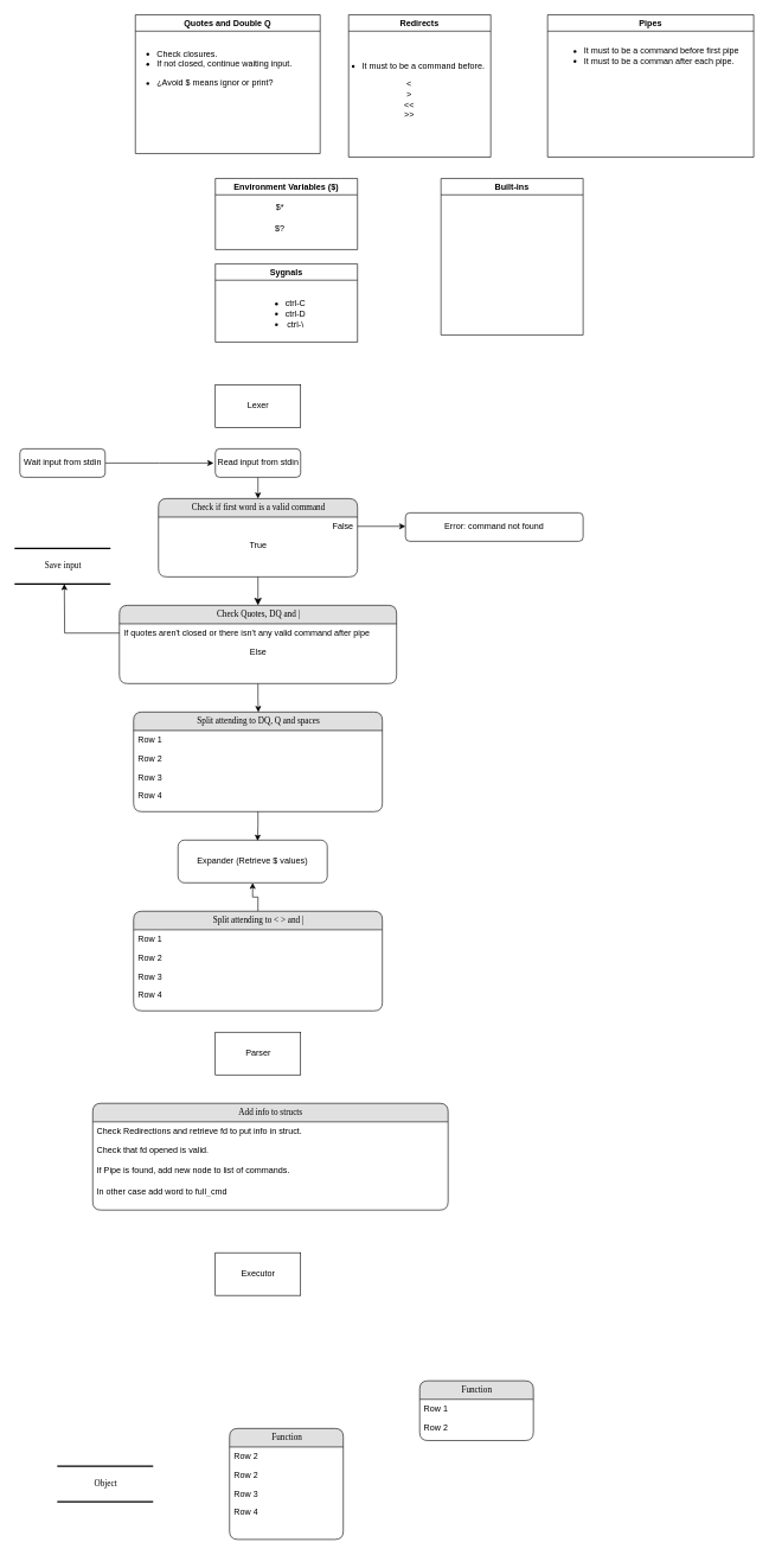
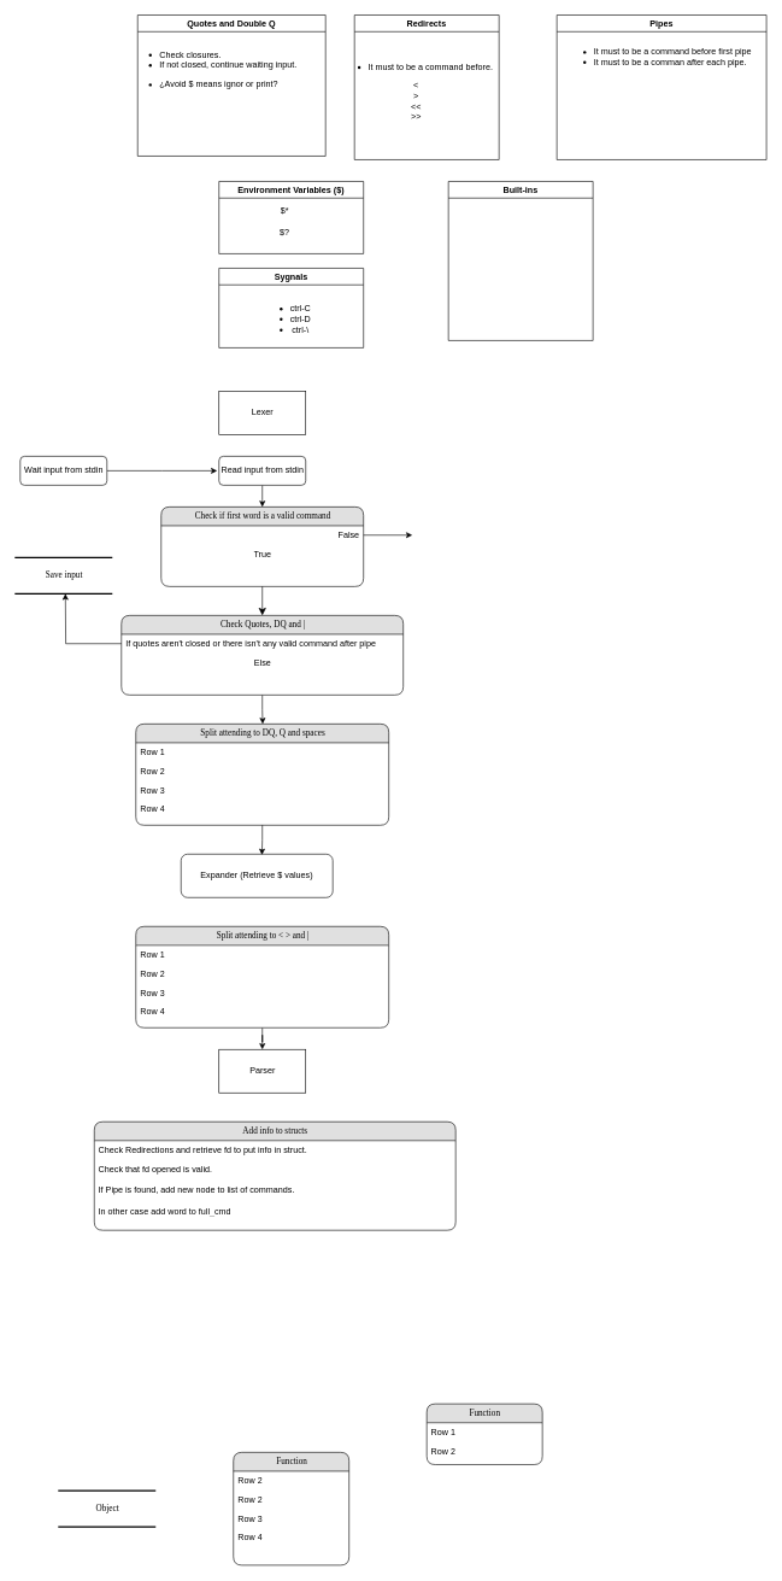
  <mxCell id="0" />
  <mxCell id="1" parent="0" />
  <mxCell id="2" value="Save input" style="html=1;rounded=0;shadow=0;comic=0;labelBackgroundColor=none;strokeWidth=2;fontFamily=Verdana;fontSize=12;align=center;shape=mxgraph.ios7ui.horLines;" parent="1" vertex="1"><mxGeometry x="20" y="770" width="135" height="50" as="geometry" /></mxCell>
  <mxCell id="3" value="Check if first word is a valid command" style="swimlane;html=1;fontStyle=0;childLayout=stackLayout;horizontal=1;startSize=26;fillColor=#e0e0e0;horizontalStack=0;resizeParent=1;resizeLast=0;collapsible=1;marginBottom=0;swimlaneFillColor=#ffffff;align=center;rounded=1;shadow=0;comic=0;labelBackgroundColor=none;strokeWidth=1;fontFamily=Verdana;fontSize=12" parent="1" vertex="1"><mxGeometry x="222.5" y="700" width="280" height="110" as="geometry" /></mxCell>
  <mxCell id="4" style="edgeStyle=orthogonalEdgeStyle;rounded=0;orthogonalLoop=1;jettySize=auto;html=1;" edge="1" parent="3" source="5"><mxGeometry relative="1" as="geometry"><mxPoint x="347.5" y="39" as="targetPoint" /></mxGeometry></mxCell>
  <mxCell id="5" value="&lt;div align=&quot;right&quot;&gt;False&lt;/div&gt;" style="text;html=1;strokeColor=none;fillColor=none;spacingLeft=4;spacingRight=4;whiteSpace=wrap;overflow=hidden;rotatable=0;points=[[0,0.5],[1,0.5]];portConstraint=eastwest;align=right;" parent="3" vertex="1"><mxGeometry y="26" width="280" height="26" as="geometry" /></mxCell>
  <mxCell id="6" value="&lt;div align=&quot;center&quot;&gt;True&lt;/div&gt;" style="text;html=1;strokeColor=none;fillColor=none;spacingLeft=4;spacingRight=4;whiteSpace=wrap;overflow=hidden;rotatable=0;points=[[0,0.5],[1,0.5]];portConstraint=eastwest;align=center;" parent="3" vertex="1"><mxGeometry y="52" width="280" height="26" as="geometry" /></mxCell>
  <mxCell id="7" value="Function" style="swimlane;html=1;fontStyle=0;childLayout=stackLayout;horizontal=1;startSize=26;fillColor=#e0e0e0;horizontalStack=0;resizeParent=1;resizeLast=0;collapsible=1;marginBottom=0;swimlaneFillColor=#ffffff;align=center;rounded=1;shadow=0;comic=0;labelBackgroundColor=none;strokeWidth=1;fontFamily=Verdana;fontSize=12" parent="1" vertex="1"><mxGeometry x="322.5" y="2007" width="160" height="156" as="geometry" /></mxCell>
  <mxCell id="8" value="Row 2" style="text;html=1;strokeColor=none;fillColor=none;spacingLeft=4;spacingRight=4;whiteSpace=wrap;overflow=hidden;rotatable=0;points=[[0,0.5],[1,0.5]];portConstraint=eastwest;" parent="7" vertex="1"><mxGeometry y="26" width="160" height="26" as="geometry" /></mxCell>
  <mxCell id="9" value="Row 2" style="text;html=1;strokeColor=none;fillColor=none;spacingLeft=4;spacingRight=4;whiteSpace=wrap;overflow=hidden;rotatable=0;points=[[0,0.5],[1,0.5]];portConstraint=eastwest;" parent="7" vertex="1"><mxGeometry y="52" width="160" height="26" as="geometry" /></mxCell>
  <mxCell id="10" value="Row 3" style="text;html=1;strokeColor=none;fillColor=none;spacingLeft=4;spacingRight=4;whiteSpace=wrap;overflow=hidden;rotatable=0;points=[[0,0.5],[1,0.5]];portConstraint=eastwest;" parent="7" vertex="1"><mxGeometry y="78" width="160" height="26" as="geometry" /></mxCell>
  <mxCell id="11" value="Row 4" style="text;html=1;strokeColor=none;fillColor=none;spacingLeft=4;spacingRight=4;whiteSpace=wrap;overflow=hidden;rotatable=0;points=[[0,0.5],[1,0.5]];portConstraint=eastwest;" parent="7" vertex="1"><mxGeometry y="104" width="160" height="26" as="geometry" /></mxCell>
  <mxCell id="12" style="edgeStyle=orthogonalEdgeStyle;rounded=0;orthogonalLoop=1;jettySize=auto;html=1;exitX=0.5;exitY=1;exitDx=0;exitDy=0;" edge="1" parent="1" source="13"><mxGeometry relative="1" as="geometry"><mxPoint x="363" y="1000" as="targetPoint" /><Array as="points"><mxPoint x="363" y="980" /><mxPoint x="363" y="980" /></Array></mxGeometry></mxCell>
  <mxCell id="13" value="Check Quotes, DQ and |" style="swimlane;html=1;fontStyle=0;childLayout=stackLayout;horizontal=1;startSize=26;fillColor=#e0e0e0;horizontalStack=0;resizeParent=1;resizeLast=0;collapsible=1;marginBottom=0;swimlaneFillColor=#ffffff;align=center;rounded=1;shadow=0;comic=0;labelBackgroundColor=none;strokeWidth=1;fontFamily=Verdana;fontSize=12" parent="1" vertex="1"><mxGeometry x="167.5" y="850" width="390" height="110" as="geometry" /></mxCell>
  <mxCell id="14" value="If quotes aren't closed or there isn't any valid command after pipe" style="text;html=1;strokeColor=none;fillColor=none;spacingLeft=4;spacingRight=4;whiteSpace=wrap;overflow=hidden;rotatable=0;points=[[0,0.5],[1,0.5]];portConstraint=eastwest;" parent="13" vertex="1"><mxGeometry y="26" width="390" height="26" as="geometry" /></mxCell>
  <mxCell id="15" value="Else" style="text;html=1;strokeColor=none;fillColor=none;spacingLeft=4;spacingRight=4;whiteSpace=wrap;overflow=hidden;rotatable=0;points=[[0,0.5],[1,0.5]];portConstraint=eastwest;align=center;" parent="13" vertex="1"><mxGeometry y="52" width="390" height="26" as="geometry" /></mxCell>
- <mxCell id="16" style="edgeStyle=orthogonalEdgeStyle;rounded=0;orthogonalLoop=1;jettySize=auto;html=1;" edge="1" parent="1" source="17" target="55"><mxGeometry relative="1" as="geometry"><mxPoint x="362.5" y="1470" as="targetPoint" /></mxGeometry></mxCell>
+ <mxCell id="16" style="edgeStyle=orthogonalEdgeStyle;rounded=0;orthogonalLoop=1;jettySize=auto;html=1;" edge="1" parent="1" source="17" target="57"><mxGeometry relative="1" as="geometry"><mxPoint x="362.5" y="1470" as="targetPoint" /></mxGeometry></mxCell>
  <mxCell id="17" value="Split attending to &amp;lt; &amp;gt; and |" style="swimlane;html=1;fontStyle=0;childLayout=stackLayout;horizontal=1;startSize=26;fillColor=#e0e0e0;horizontalStack=0;resizeParent=1;resizeLast=0;collapsible=1;marginBottom=0;swimlaneFillColor=#ffffff;align=center;rounded=1;shadow=0;comic=0;labelBackgroundColor=none;strokeWidth=1;fontFamily=Verdana;fontSize=12" parent="1" vertex="1"><mxGeometry x="187.5" y="1280" width="350" height="140" as="geometry" /></mxCell>
  <mxCell id="18" value="Row 1" style="text;html=1;strokeColor=none;fillColor=none;spacingLeft=4;spacingRight=4;whiteSpace=wrap;overflow=hidden;rotatable=0;points=[[0,0.5],[1,0.5]];portConstraint=eastwest;" parent="17" vertex="1"><mxGeometry y="26" width="350" height="26" as="geometry" /></mxCell>
  <mxCell id="19" value="Row 2" style="text;html=1;strokeColor=none;fillColor=none;spacingLeft=4;spacingRight=4;whiteSpace=wrap;overflow=hidden;rotatable=0;points=[[0,0.5],[1,0.5]];portConstraint=eastwest;" parent="17" vertex="1"><mxGeometry y="52" width="350" height="26" as="geometry" /></mxCell>
  <mxCell id="20" value="Row 3" style="text;html=1;strokeColor=none;fillColor=none;spacingLeft=4;spacingRight=4;whiteSpace=wrap;overflow=hidden;rotatable=0;points=[[0,0.5],[1,0.5]];portConstraint=eastwest;" parent="17" vertex="1"><mxGeometry y="78" width="350" height="26" as="geometry" /></mxCell>
  <mxCell id="21" value="Row 4" style="text;html=1;strokeColor=none;fillColor=none;spacingLeft=4;spacingRight=4;whiteSpace=wrap;overflow=hidden;rotatable=0;points=[[0,0.5],[1,0.5]];portConstraint=eastwest;" parent="17" vertex="1"><mxGeometry y="104" width="350" height="26" as="geometry" /></mxCell>
  <mxCell id="22" value="Function" style="swimlane;html=1;fontStyle=0;childLayout=stackLayout;horizontal=1;startSize=26;fillColor=#e0e0e0;horizontalStack=0;resizeParent=1;resizeLast=0;collapsible=1;marginBottom=0;swimlaneFillColor=#ffffff;align=center;rounded=1;shadow=0;comic=0;labelBackgroundColor=none;strokeWidth=1;fontFamily=Verdana;fontSize=12" parent="1" vertex="1"><mxGeometry x="590" y="1940" width="160" height="84" as="geometry" /></mxCell>
  <mxCell id="23" value="Row 1" style="text;html=1;strokeColor=none;fillColor=none;spacingLeft=4;spacingRight=4;whiteSpace=wrap;overflow=hidden;rotatable=0;points=[[0,0.5],[1,0.5]];portConstraint=eastwest;" parent="22" vertex="1"><mxGeometry y="26" width="160" height="26" as="geometry" /></mxCell>
  <mxCell id="24" value="Row 2" style="text;html=1;strokeColor=none;fillColor=none;spacingLeft=4;spacingRight=4;whiteSpace=wrap;overflow=hidden;rotatable=0;points=[[0,0.5],[1,0.5]];portConstraint=eastwest;" parent="22" vertex="1"><mxGeometry y="52" width="160" height="26" as="geometry" /></mxCell>
  <mxCell id="25" value="Add info to structs" style="swimlane;html=1;fontStyle=0;childLayout=stackLayout;horizontal=1;startSize=26;fillColor=#e0e0e0;horizontalStack=0;resizeParent=1;resizeLast=0;collapsible=1;marginBottom=0;swimlaneFillColor=#ffffff;align=center;rounded=1;shadow=0;comic=0;labelBackgroundColor=none;strokeWidth=1;fontFamily=Verdana;fontSize=12" parent="1" vertex="1"><mxGeometry y="1550" width="500" height="150" as="geometry" x="130" /></mxCell>
  <mxCell id="26" value="Check Redirections and retrieve fd to put info in struct." style="text;html=1;strokeColor=none;fillColor=none;spacingLeft=4;spacingRight=4;whiteSpace=wrap;overflow=hidden;rotatable=0;points=[[0,0.5],[1,0.5]];portConstraint=eastwest;" parent="25" vertex="1"><mxGeometry y="26" width="500" height="26" as="geometry" /></mxCell>
  <mxCell id="27" value="Check that fd opened is valid." style="text;html=1;strokeColor=none;fillColor=none;spacingLeft=4;spacingRight=4;whiteSpace=wrap;overflow=hidden;rotatable=0;points=[[0,0.5],[1,0.5]];portConstraint=eastwest;" parent="25" vertex="1"><mxGeometry y="52" width="500" height="28" as="geometry" /></mxCell>
  <mxCell id="28" value="If Pipe is found, add new node to list of commands." style="text;html=1;strokeColor=none;fillColor=none;spacingLeft=4;spacingRight=4;whiteSpace=wrap;overflow=hidden;rotatable=0;points=[[0,0.5],[1,0.5]];portConstraint=eastwest;" parent="25" vertex="1"><mxGeometry y="80" width="500" height="30" as="geometry" /></mxCell>
  <mxCell id="29" value="In other case add word to full_cmd" style="text;html=1;strokeColor=none;fillColor=none;spacingLeft=4;spacingRight=4;whiteSpace=wrap;overflow=hidden;rotatable=0;points=[[0,0.5],[1,0.5]];portConstraint=eastwest;" parent="25" vertex="1"><mxGeometry y="110" width="500" height="26" as="geometry" /></mxCell>
  <mxCell id="30" value="Object" style="html=1;rounded=0;shadow=0;comic=0;labelBackgroundColor=none;strokeWidth=2;fontFamily=Verdana;fontSize=12;align=center;shape=mxgraph.ios7ui.horLines;" parent="1" vertex="1"><mxGeometry x="80" y="2060" width="135" height="50" as="geometry" /></mxCell>
  <mxCell id="31" style="edgeStyle=orthogonalEdgeStyle;html=1;labelBackgroundColor=none;startFill=0;startSize=8;endFill=1;endSize=8;fontFamily=Verdana;fontSize=12;" parent="1" source="3" target="13" edge="1"><mxGeometry relative="1" as="geometry" /></mxCell>
  <mxCell id="32" value="Quotes and Double Q" style="swimlane;" vertex="1" parent="1"><mxGeometry x="190" y="20" width="260" height="195" as="geometry"><mxRectangle x="60" y="-520" width="160" height="30" as="alternateBounds" /></mxGeometry></mxCell>
  <mxCell id="33" value="&lt;ul style=&quot;&quot;&gt;&lt;li&gt;&lt;div align=&quot;left&quot;&gt;Check closures.&lt;/div&gt;&lt;/li&gt;&lt;li&gt;If not closed, continue waiting input.&lt;br&gt;&lt;/li&gt;&lt;/ul&gt;&lt;div align=&quot;left&quot;&gt;&lt;ul&gt;&lt;li&gt;¿Avoid $ means ignor or print?&lt;/li&gt;&lt;/ul&gt;&lt;/div&gt;" style="text;html=1;align=center;verticalAlign=middle;resizable=0;points=[];autosize=1;strokeColor=none;fillColor=none;" vertex="1" parent="32"><mxGeometry x="-20" y="30" width="250" height="90" as="geometry" /></mxCell>
  <mxCell id="34" value="Redirects" style="swimlane;" vertex="1" parent="1"><mxGeometry x="490" y="20" width="200" height="200" as="geometry" /></mxCell>
  <mxCell id="35" value="&lt;ul&gt;&lt;li&gt;It must to be a command before.&lt;/li&gt;&lt;/ul&gt;&lt;div&gt;&amp;lt;&lt;/div&gt;&lt;div&gt;&amp;gt;&lt;/div&gt;&lt;div&gt;&amp;lt;&amp;lt;&lt;/div&gt;&lt;div&gt;&amp;gt;&amp;gt;&lt;br&gt;&lt;/div&gt;" style="text;html=1;align=center;verticalAlign=middle;resizable=0;points=[];autosize=1;strokeColor=none;fillColor=none;" vertex="1" parent="34"><mxGeometry x="-30" y="45" width="230" height="110" as="geometry" /></mxCell>
  <mxCell id="36" value="Built-ins" style="swimlane;" vertex="1" parent="1"><mxGeometry x="620" y="250" width="200" height="220" as="geometry" /></mxCell>
  <mxCell id="37" value="Environment Variables ($)" style="swimlane;" vertex="1" parent="1"><mxGeometry x="302.5" y="250" width="200" height="100" as="geometry" /></mxCell>
  <mxCell id="38" value="&lt;div&gt;$*&lt;/div&gt;&lt;div&gt;&lt;br&gt;&lt;/div&gt;&lt;div&gt;$?&lt;br&gt;&lt;/div&gt;" style="text;html=1;align=center;verticalAlign=middle;resizable=0;points=[];autosize=1;strokeColor=none;fillColor=none;" vertex="1" parent="37"><mxGeometry x="70" y="25" width="40" height="60" as="geometry" /></mxCell>
  <mxCell id="39" value="Sygnals" style="swimlane;" vertex="1" parent="1"><mxGeometry x="302.5" y="370" width="200" height="110" as="geometry" /></mxCell>
  <mxCell id="40" value="&lt;ul&gt;&lt;li&gt;ctrl-C&lt;/li&gt;&lt;li&gt;ctrl-D&lt;/li&gt;&lt;li&gt;ctrl-\&lt;/li&gt;&lt;/ul&gt;" style="text;html=1;align=center;verticalAlign=middle;resizable=0;points=[];autosize=1;strokeColor=none;fillColor=none;" vertex="1" parent="39"><mxGeometry x="47.5" y="30" width="90" height="80" as="geometry" /></mxCell>
  <mxCell id="41" value="Pipes" style="swimlane;" vertex="1" parent="1"><mxGeometry x="770" y="20" width="290" height="200" as="geometry" /></mxCell>
  <mxCell id="42" value="&lt;ul&gt;&lt;li&gt;It must to be a command before first pipe&lt;br&gt;&lt;/li&gt;&lt;li&gt;&lt;div align=&quot;left&quot;&gt;It must to be a comman after each pipe.&lt;br&gt;&lt;/div&gt;&lt;div align=&quot;left&quot;&gt;&lt;br&gt;&lt;/div&gt;&lt;/li&gt;&lt;/ul&gt;" style="text;html=1;align=center;verticalAlign=middle;resizable=0;points=[];autosize=1;strokeColor=none;fillColor=none;" vertex="1" parent="41"><mxGeometry y="25" width="280" height="80" as="geometry" /></mxCell>
  <mxCell id="43" value="Lexer" style="rounded=0;whiteSpace=wrap;html=1;" vertex="1" parent="1"><mxGeometry x="302.5" y="540" width="120" height="60" as="geometry" /></mxCell>
  <mxCell id="44" style="edgeStyle=orthogonalEdgeStyle;rounded=0;orthogonalLoop=1;jettySize=auto;html=1;" edge="1" parent="1" source="45"><mxGeometry relative="1" as="geometry"><mxPoint x="362.5" y="700" as="targetPoint" /></mxGeometry></mxCell>
  <mxCell id="45" value="Read input from stdin" style="rounded=1;whiteSpace=wrap;html=1;" vertex="1" parent="1"><mxGeometry x="302.5" y="630" width="120" height="40" as="geometry" /></mxCell>
- <mxCell id="46" value="Error: command not found" style="rounded=1;whiteSpace=wrap;html=1;" vertex="1" parent="1"><mxGeometry x="570" y="720" width="250" height="40" as="geometry" /></mxCell>
  <mxCell id="47" style="edgeStyle=orthogonalEdgeStyle;rounded=0;orthogonalLoop=1;jettySize=auto;html=1;" edge="1" parent="1" source="14"><mxGeometry relative="1" as="geometry"><mxPoint x="90" y="820" as="targetPoint" /></mxGeometry></mxCell>
  <mxCell id="48" style="edgeStyle=orthogonalEdgeStyle;rounded=0;orthogonalLoop=1;jettySize=auto;html=1;" edge="1" parent="1" source="49"><mxGeometry relative="1" as="geometry"><mxPoint x="300" y="650" as="targetPoint" /></mxGeometry></mxCell>
  <mxCell id="49" value="Wait input from stdin" style="rounded=1;whiteSpace=wrap;html=1;" vertex="1" parent="1"><mxGeometry x="27.5" y="630" width="120" height="40" as="geometry" /></mxCell>
  <mxCell id="50" value="&lt;div&gt;Split attending to DQ, Q and spaces&lt;br&gt;&lt;/div&gt;" style="swimlane;html=1;fontStyle=0;childLayout=stackLayout;horizontal=1;startSize=26;fillColor=#e0e0e0;horizontalStack=0;resizeParent=1;resizeLast=0;collapsible=1;marginBottom=0;swimlaneFillColor=#ffffff;align=center;rounded=1;shadow=0;comic=0;labelBackgroundColor=none;strokeWidth=1;fontFamily=Verdana;fontSize=12" vertex="1" parent="1"><mxGeometry x="187.5" y="1000" width="350" height="140" as="geometry" /></mxCell>
  <mxCell id="51" value="Row 1" style="text;html=1;strokeColor=none;fillColor=none;spacingLeft=4;spacingRight=4;whiteSpace=wrap;overflow=hidden;rotatable=0;points=[[0,0.5],[1,0.5]];portConstraint=eastwest;" vertex="1" parent="50"><mxGeometry y="26" width="350" height="26" as="geometry" /></mxCell>
  <mxCell id="52" value="Row 2" style="text;html=1;strokeColor=none;fillColor=none;spacingLeft=4;spacingRight=4;whiteSpace=wrap;overflow=hidden;rotatable=0;points=[[0,0.5],[1,0.5]];portConstraint=eastwest;" vertex="1" parent="50"><mxGeometry y="52" width="350" height="26" as="geometry" /></mxCell>
  <mxCell id="53" value="Row 3" style="text;html=1;strokeColor=none;fillColor=none;spacingLeft=4;spacingRight=4;whiteSpace=wrap;overflow=hidden;rotatable=0;points=[[0,0.5],[1,0.5]];portConstraint=eastwest;" vertex="1" parent="50"><mxGeometry y="78" width="350" height="26" as="geometry" /></mxCell>
  <mxCell id="54" value="Row 4" style="text;html=1;strokeColor=none;fillColor=none;spacingLeft=4;spacingRight=4;whiteSpace=wrap;overflow=hidden;rotatable=0;points=[[0,0.5],[1,0.5]];portConstraint=eastwest;" vertex="1" parent="50"><mxGeometry y="104" width="350" height="26" as="geometry" /></mxCell>
  <mxCell id="55" value="Expander (Retrieve $ values)" style="rounded=1;whiteSpace=wrap;html=1;" vertex="1" parent="1"><mxGeometry x="250" y="1180" width="210" height="60" as="geometry" /></mxCell>
  <mxCell id="56" style="edgeStyle=orthogonalEdgeStyle;rounded=0;orthogonalLoop=1;jettySize=auto;html=1;entryX=0.533;entryY=0.017;entryDx=0;entryDy=0;entryPerimeter=0;" edge="1" parent="1" source="50" target="55"><mxGeometry relative="1" as="geometry" /></mxCell>
  <mxCell id="57" value="Parser" style="rounded=0;whiteSpace=wrap;html=1;" vertex="1" parent="1"><mxGeometry x="302.5" y="1450" width="120" height="60" as="geometry" /></mxCell>
- <mxCell id="58" value="&lt;div&gt;Executor&lt;/div&gt;" style="rounded=0;whiteSpace=wrap;html=1;" vertex="1" parent="1"><mxGeometry x="302.5" y="1760" width="120" height="60" as="geometry" /></mxCell>
